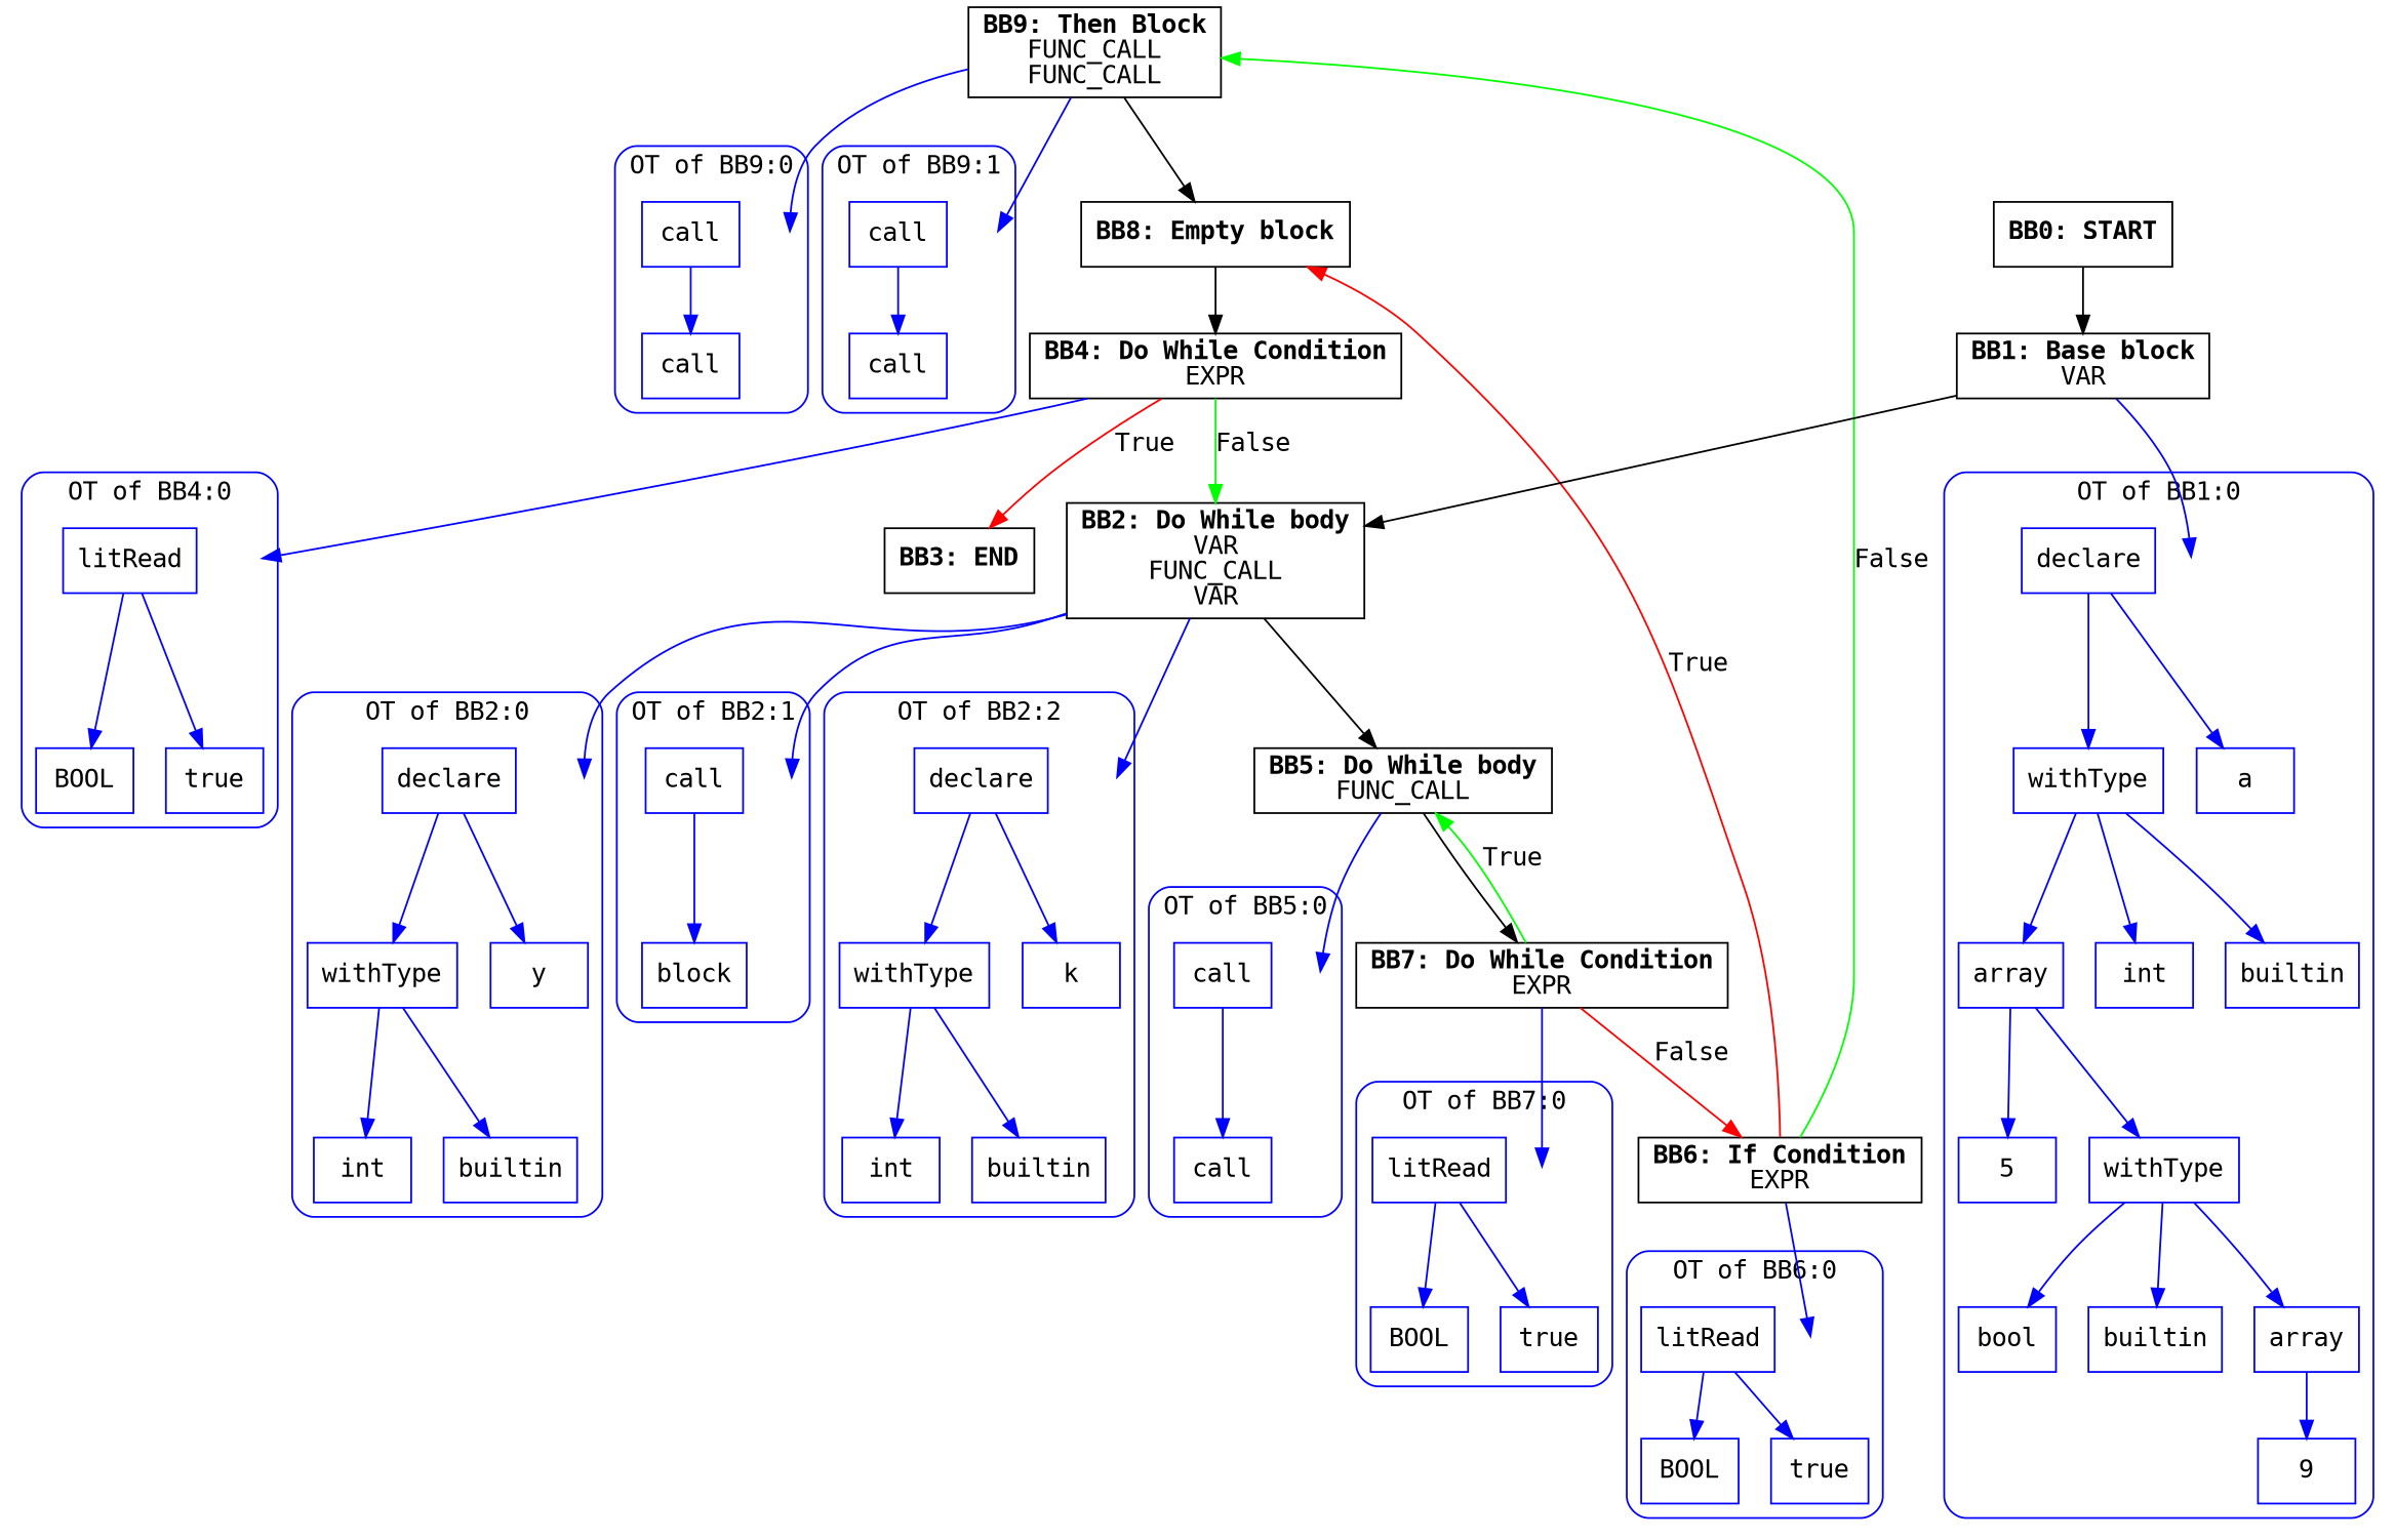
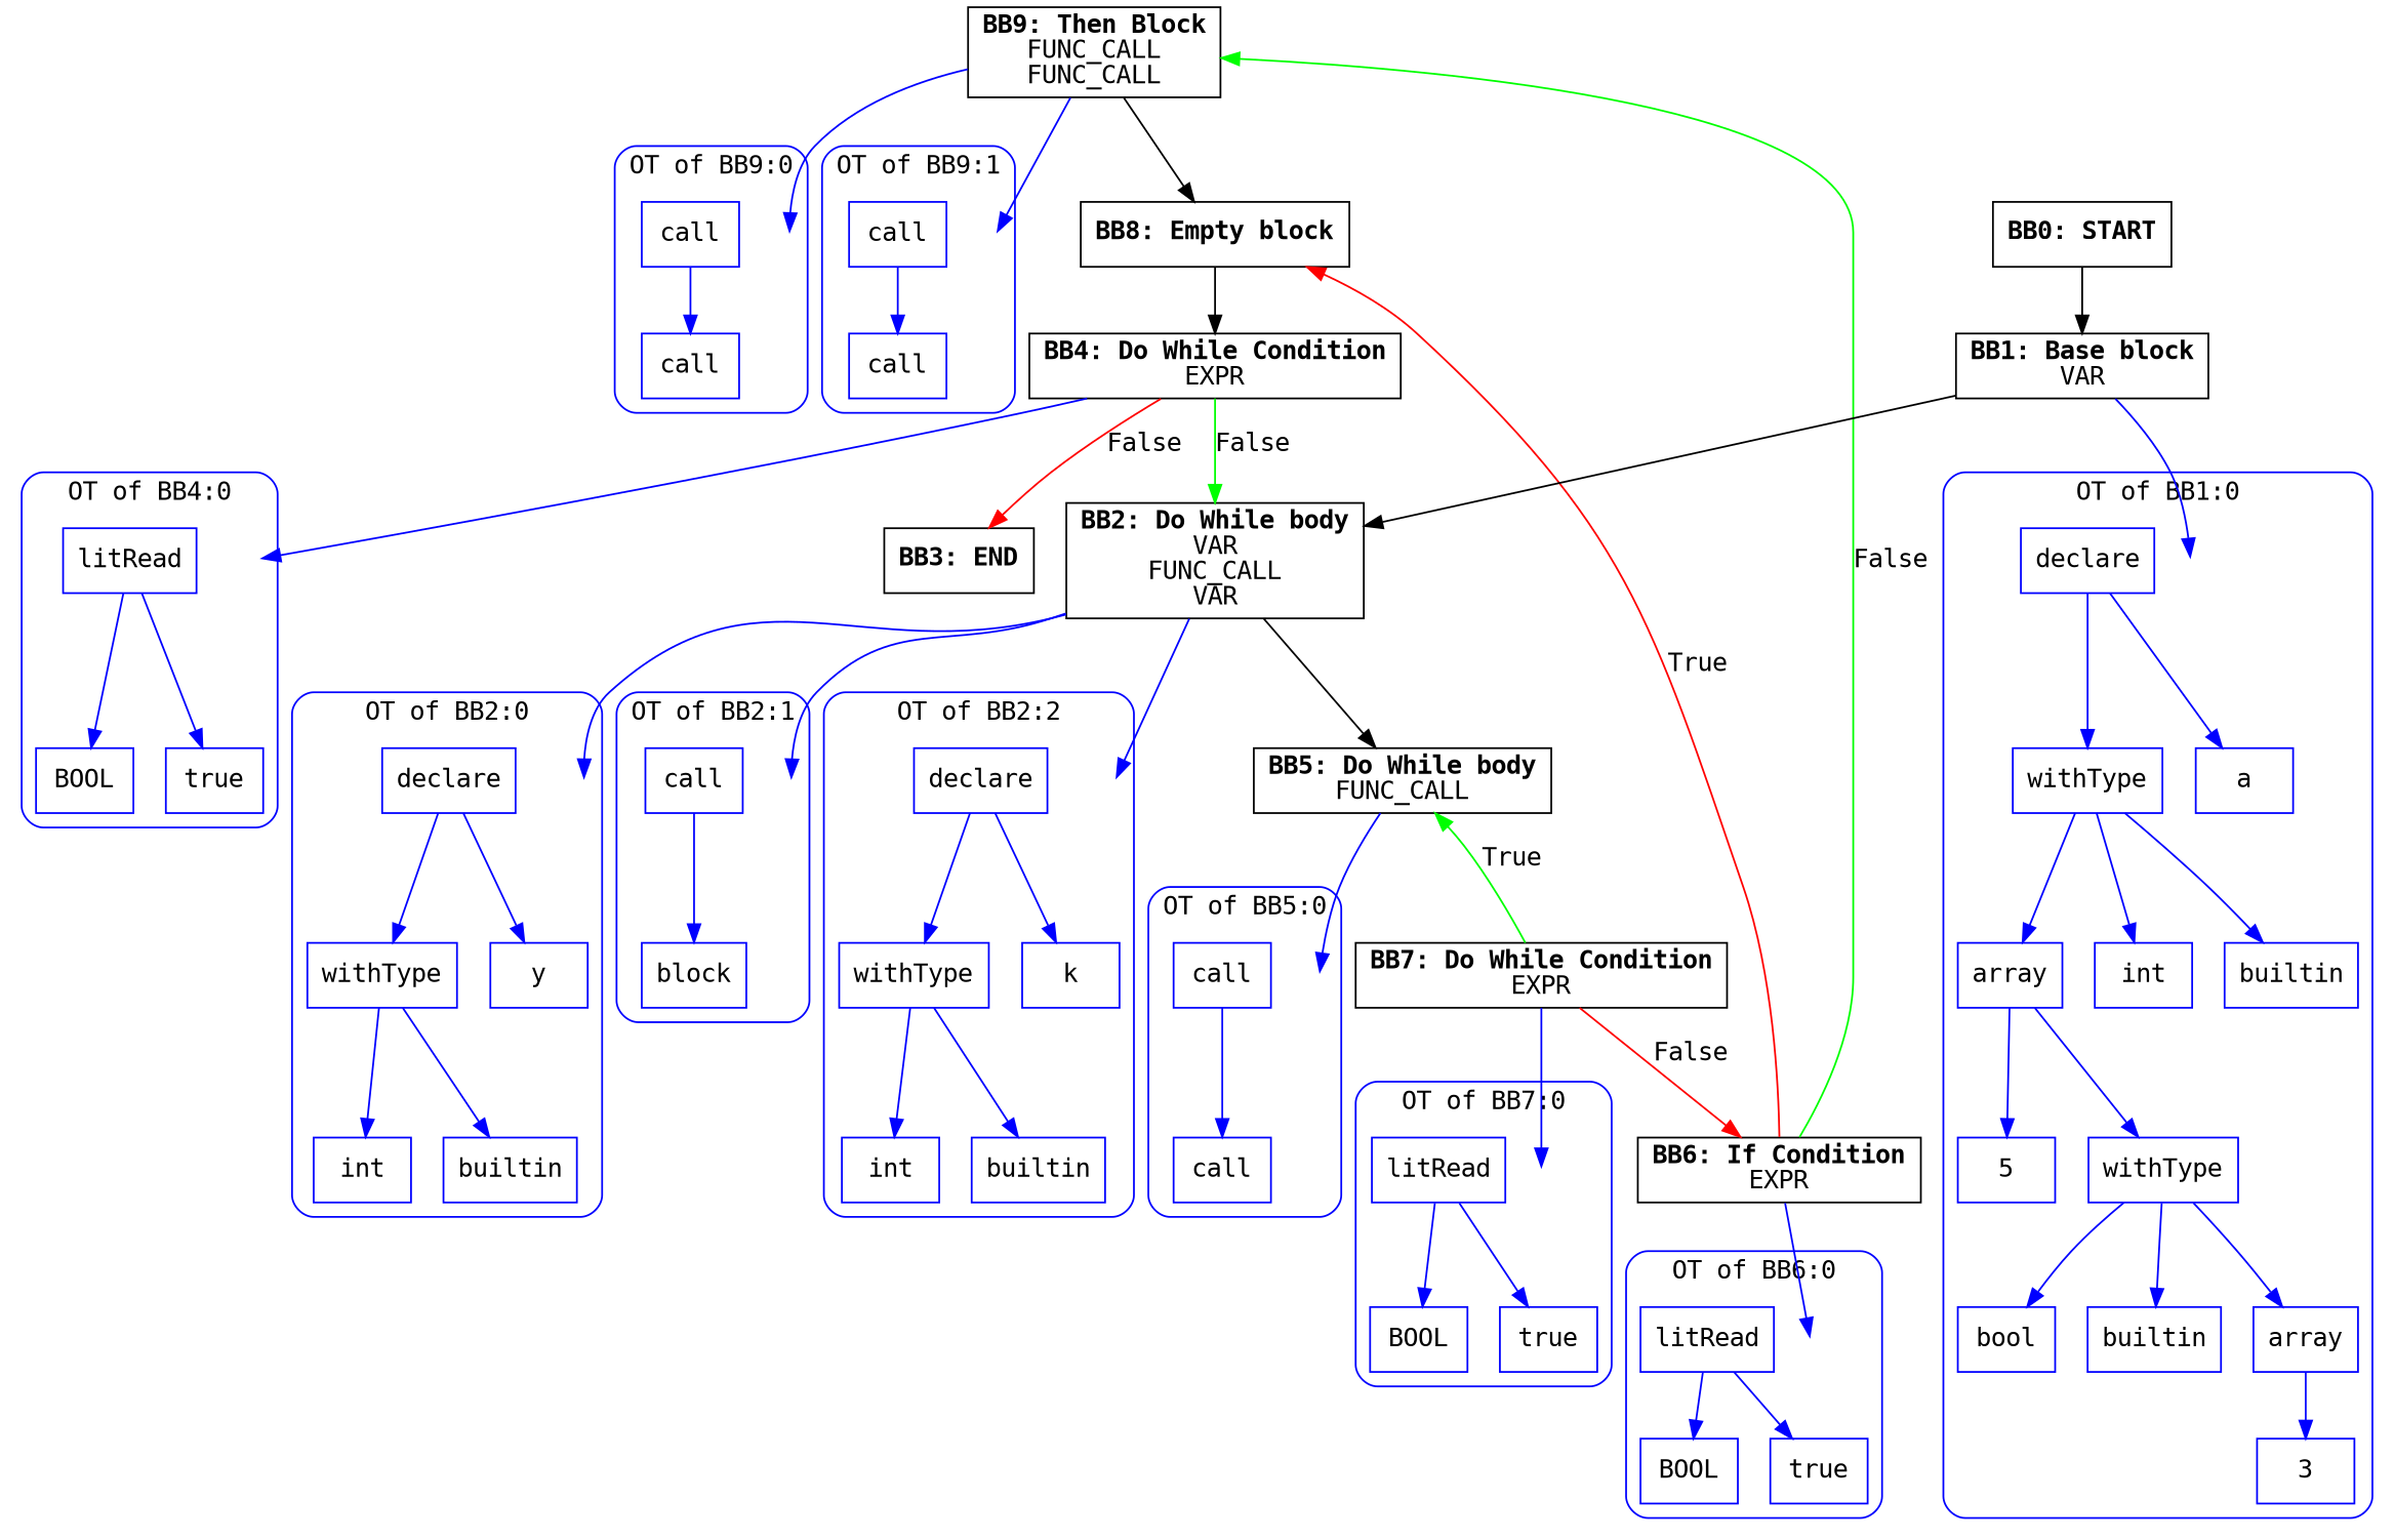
  digraph {
    compound=true
    fontname="DejaVu Sans Mono"
    splines=true
    node [fontname="DejaVu Sans Mono" shape=rectangle color=blue]
    edge [color=blue fontname="DejaVu Sans Mono"]
    entry0 [shape=point style=invis color=""]
    n2 [label=call]
    n3 [label=call]
    entry1 [shape=point style=invis color=""]
    n5 [label=call]
    n6 [label=call]
    entry2 [shape=point style=invis color=""]
    n8 [label=litRead]
    n9 [label=BOOL]
    n10 [label=true]
    entry3 [shape=point style=invis color=""]
    n12 [label=litRead]
    n13 [label=BOOL]
    n14 [label=true]
    entry4 [shape=point style=invis color=""]
    n16 [label=call]
    n17 [label=call]
    entry5 [shape=point style=invis color=""]
    n19 [label=litRead]
    n20 [label=BOOL]
    n21 [label=true]
    entry6 [shape=point style=invis color=""]
    n23 [label=declare]
    n24 [label=withType]
    n25 [label=y]
    n26 [label=int]
    n27 [label=builtin]
    entry7 [shape=point style=invis color=""]
    n29 [label=call]
    n30 [label=block]
    entry8 [shape=point style=invis color=""]
    n32 [label=declare]
    n33 [label=withType]
    n34 [label=k]
    n35 [label=int]
    n36 [label=builtin]
    entry9 [shape=point style=invis color=""]
    n38 [label=declare]
    n39 [label=withType]
    n40 [label=a]
    n41 [label=int]
    n42 [label=builtin]
    n43 [label=array]
    n44 [label=5]
    n45 [label=withType]
    n46 [label=bool]
    n47 [label=builtin]
    n48 [label=array]
-   n49 [label=9]
+   n49 [label=3]
    n50 [label=<<B>BB9: Then Block</B><BR ALIGN="CENTER"/>FUNC_CALL<BR ALIGN="CENTER"/>FUNC_CALL<BR ALIGN="CENTER"/>> color=""]
    n51 [label=<<B>BB8: Empty block</B><BR ALIGN="CENTER"/>> color=""]
    n52 [label=<<B>BB4: Do While Condition</B><BR ALIGN="CENTER"/>EXPR<BR ALIGN="CENTER"/>> color=""]
    n53 [label=<<B>BB3: END</B><BR ALIGN="CENTER"/>> color=""]
    n54 [label=<<B>BB2: Do While body</B><BR ALIGN="CENTER"/>VAR<BR ALIGN="CENTER"/>FUNC_CALL<BR ALIGN="CENTER"/>VAR<BR ALIGN="CENTER"/>> color=""]
    n55 [label=<<B>BB7: Do While Condition</B><BR ALIGN="CENTER"/>EXPR<BR ALIGN="CENTER"/>> color=""]
    n56 [label=<<B>BB6: If Condition</B><BR ALIGN="CENTER"/>EXPR<BR ALIGN="CENTER"/>> color=""]
    n57 [label=<<B>BB5: Do While body</B><BR ALIGN="CENTER"/>FUNC_CALL<BR ALIGN="CENTER"/>> color=""]
    n58 [label=<<B>BB1: Base block</B><BR ALIGN="CENTER"/>VAR<BR ALIGN="CENTER"/>> color=""]
    n59 [label=<<B>BB0: START</B><BR ALIGN="CENTER"/>> color=""]
    subgraph cluster_1 {
      color=blue
      label="OT of BB9:0"
      style=rounded
      entry0
      n2
      n3
    }
    subgraph cluster_2 {
      color=blue
      label="OT of BB9:1"
      style=rounded
      entry1
      n5
      n6
    }
    subgraph cluster_3 {
      color=blue
      label="OT of BB7:0"
      style=rounded
      entry2
      n8
      n9
      n10
    }
    subgraph cluster_4 {
      color=blue
      label="OT of BB6:0"
      style=rounded
      entry3
      n12
      n13
      n14
    }
    subgraph cluster_5 {
      color=blue
      label="OT of BB5:0"
      style=rounded
      entry4
      n16
      n17
    }
    subgraph cluster_6 {
      color=blue
      label="OT of BB4:0"
      style=rounded
      entry5
      n19
      n20
      n21
    }
    subgraph cluster_7 {
      color=blue
      label="OT of BB2:0"
      style=rounded
      entry6
      n23
      n24
      n25
      n26
      n27
    }
    subgraph cluster_8 {
      color=blue
      label="OT of BB2:1"
      style=rounded
      entry7
      n29
      n30
    }
    subgraph cluster_9 {
      color=blue
      label="OT of BB2:2"
      style=rounded
      entry8
      n32
      n33
      n34
      n35
      n36
    }
    subgraph cluster_10 {
      color=blue
      label="OT of BB1:0"
      style=rounded
      entry9
      n38
      n39
      n40
      n41
      n42
      n43
      n44
      n45
      n46
      n47
      n48
      n49
    }
    n2 -> n3
    n5 -> n6
    n8 -> n9
    n8 -> n10
    n12 -> n13
    n12 -> n14
    n16 -> n17
    n19 -> n20
    n19 -> n21
    n23 -> n24
    n23 -> n25
    n24 -> n26
    n24 -> n27
    n29 -> n30
    n32 -> n33
    n32 -> n34
    n33 -> n35
    n33 -> n36
    n38 -> n39
    n38 -> n40
    n39 -> n41
    n39 -> n42
    n39 -> n43
    n43 -> n44
    n43 -> n45
    n45 -> n46
    n45 -> n47
    n45 -> n48
    n48 -> n49
    n50 -> entry0
    n50 -> entry1
    n50 -> n51 [color=""]
    n51 -> n52 [color=""]
    n52 -> entry5
-   n52 -> n53 [color=red label=True]
+   n52 -> n53 [color=red label=False]
    n52 -> n54 [color=green label=False]
    n54 -> entry6
    n54 -> entry7
    n54 -> entry8
    n54 -> n57 [color=""]
    n55 -> entry2
    n55 -> n56 [color=red label=False]
    n55 -> n57 [color=green label=True]
    n56 -> entry3
    n56 -> n50 [color=green label=False]
    n56 -> n51 [color=red label=True]
    n57 -> entry4
-   n57 -> n55 [color=""]
    n58 -> entry9
    n58 -> n54 [color=""]
    n59 -> n58 [color=""]
  }
